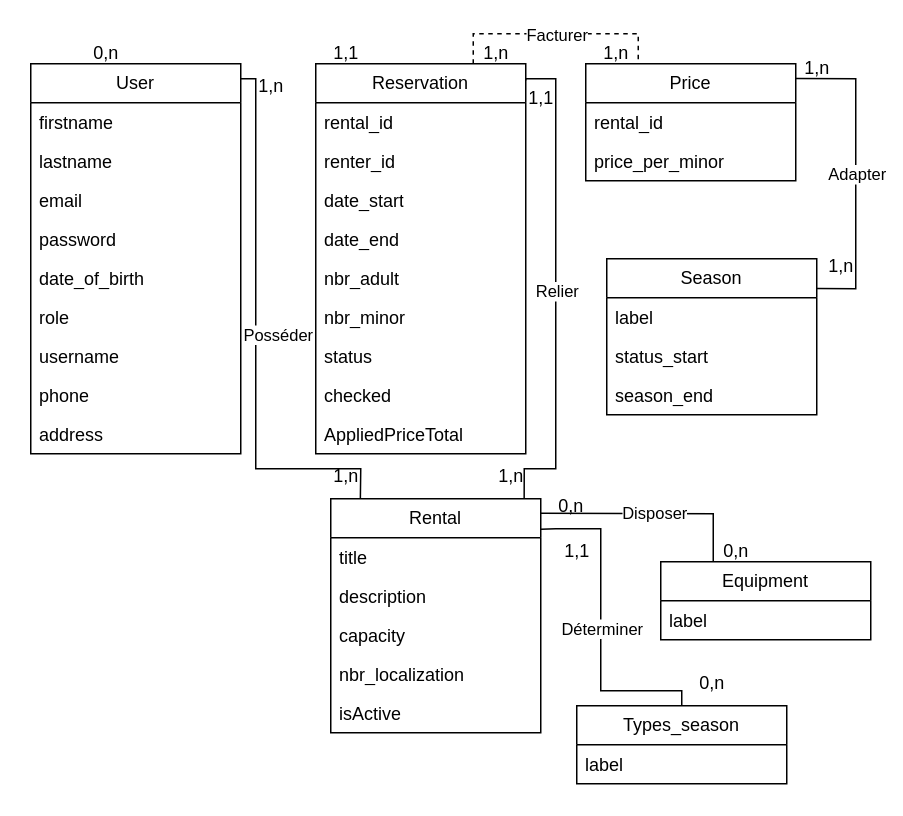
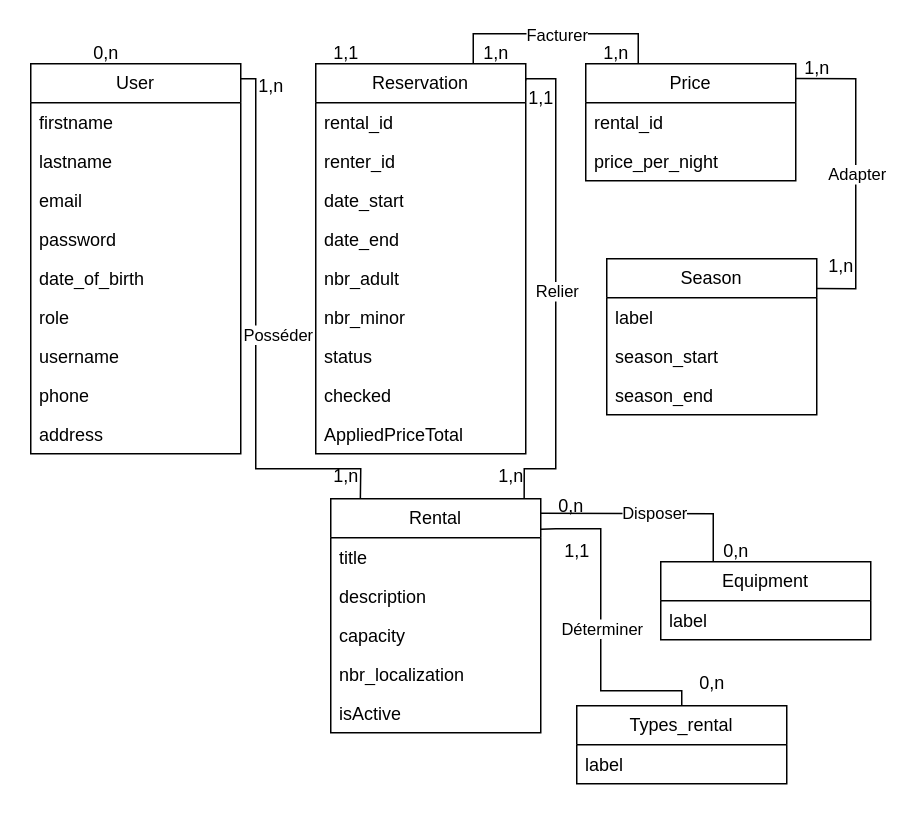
  <mxCell id="0" />
  <mxCell id="1" parent="0" />
- <mxCell id="2" value="&lt;span style=&quot;text-align: left;&quot;&gt;Types_season&lt;/span&gt;" style="swimlane;fontStyle=0;childLayout=stackLayout;horizontal=1;startSize=26;fillColor=none;horizontalStack=0;resizeParent=1;resizeParentMax=0;resizeLast=0;collapsible=1;marginBottom=0;whiteSpace=wrap;html=1;" parent="1" vertex="1"><mxGeometry x="384" y="470" width="140" height="52" as="geometry" /></mxCell>
+ <mxCell id="2" value="&lt;span style=&quot;text-align: left;&quot;&gt;Types_rental&lt;/span&gt;" style="swimlane;fontStyle=0;childLayout=stackLayout;horizontal=1;startSize=26;fillColor=none;horizontalStack=0;resizeParent=1;resizeParentMax=0;resizeLast=0;collapsible=1;marginBottom=0;whiteSpace=wrap;html=1;" parent="1" vertex="1"><mxGeometry x="384" y="470" width="140" height="52" as="geometry" /></mxCell>
  <mxCell id="3" value="label" style="text;strokeColor=none;fillColor=none;align=left;verticalAlign=top;spacingLeft=4;spacingRight=4;overflow=hidden;rotatable=0;points=[[0,0.5],[1,0.5]];portConstraint=eastwest;whiteSpace=wrap;html=1;" parent="2" vertex="1"><mxGeometry y="26" width="140" height="26" as="geometry" /></mxCell>
  <mxCell id="4" value="&lt;span style=&quot;text-align: left;&quot;&gt;Rental&lt;/span&gt;" style="swimlane;fontStyle=0;childLayout=stackLayout;horizontal=1;startSize=26;fillColor=none;horizontalStack=0;resizeParent=1;resizeParentMax=0;resizeLast=0;collapsible=1;marginBottom=0;whiteSpace=wrap;html=1;" parent="1" vertex="1"><mxGeometry x="220" y="332" width="140" height="156" as="geometry" /></mxCell>
  <mxCell id="5" value="title" style="text;strokeColor=none;fillColor=none;align=left;verticalAlign=top;spacingLeft=4;spacingRight=4;overflow=hidden;rotatable=0;points=[[0,0.5],[1,0.5]];portConstraint=eastwest;whiteSpace=wrap;html=1;" parent="4" vertex="1"><mxGeometry y="26" width="140" height="26" as="geometry" /></mxCell>
  <mxCell id="6" value="description" style="text;strokeColor=none;fillColor=none;align=left;verticalAlign=top;spacingLeft=4;spacingRight=4;overflow=hidden;rotatable=0;points=[[0,0.5],[1,0.5]];portConstraint=eastwest;whiteSpace=wrap;html=1;" parent="4" vertex="1"><mxGeometry y="52" width="140" height="26" as="geometry" /></mxCell>
  <mxCell id="7" value="capacity" style="text;strokeColor=none;fillColor=none;align=left;verticalAlign=top;spacingLeft=4;spacingRight=4;overflow=hidden;rotatable=0;points=[[0,0.5],[1,0.5]];portConstraint=eastwest;whiteSpace=wrap;html=1;" parent="4" vertex="1"><mxGeometry y="78" width="140" height="26" as="geometry" /></mxCell>
  <mxCell id="8" value="nbr_localization" style="text;strokeColor=none;fillColor=none;align=left;verticalAlign=top;spacingLeft=4;spacingRight=4;overflow=hidden;rotatable=0;points=[[0,0.5],[1,0.5]];portConstraint=eastwest;whiteSpace=wrap;html=1;" parent="4" vertex="1"><mxGeometry y="104" width="140" height="26" as="geometry" /></mxCell>
  <mxCell id="9" value="isActive" style="text;strokeColor=none;fillColor=none;align=left;verticalAlign=top;spacingLeft=4;spacingRight=4;overflow=hidden;rotatable=0;points=[[0,0.5],[1,0.5]];portConstraint=eastwest;whiteSpace=wrap;html=1;" parent="4" vertex="1"><mxGeometry y="130" width="140" height="26" as="geometry" /></mxCell>
  <mxCell id="10" value="&lt;span style=&quot;text-align: left;&quot;&gt;Price&lt;/span&gt;" style="swimlane;fontStyle=0;childLayout=stackLayout;horizontal=1;startSize=26;fillColor=none;horizontalStack=0;resizeParent=1;resizeParentMax=0;resizeLast=0;collapsible=1;marginBottom=0;whiteSpace=wrap;html=1;" parent="1" vertex="1"><mxGeometry x="390" y="42" width="140" height="78" as="geometry" /></mxCell>
  <mxCell id="11" value="rental_id" style="text;strokeColor=none;fillColor=none;align=left;verticalAlign=top;spacingLeft=4;spacingRight=4;overflow=hidden;rotatable=0;points=[[0,0.5],[1,0.5]];portConstraint=eastwest;whiteSpace=wrap;html=1;" parent="10" vertex="1"><mxGeometry y="26" width="140" height="26" as="geometry" /></mxCell>
- <mxCell id="12" value="price_per_minor" style="text;strokeColor=none;fillColor=none;align=left;verticalAlign=top;spacingLeft=4;spacingRight=4;overflow=hidden;rotatable=0;points=[[0,0.5],[1,0.5]];portConstraint=eastwest;whiteSpace=wrap;html=1;" parent="10" vertex="1"><mxGeometry y="52" width="140" height="26" as="geometry" /></mxCell>
+ <mxCell id="12" value="price_per_night" style="text;strokeColor=none;fillColor=none;align=left;verticalAlign=top;spacingLeft=4;spacingRight=4;overflow=hidden;rotatable=0;points=[[0,0.5],[1,0.5]];portConstraint=eastwest;whiteSpace=wrap;html=1;" parent="10" vertex="1"><mxGeometry y="52" width="140" height="26" as="geometry" /></mxCell>
  <mxCell id="13" value="&lt;span style=&quot;text-align: left;&quot;&gt;User&lt;/span&gt;" style="swimlane;fontStyle=0;childLayout=stackLayout;horizontal=1;startSize=26;fillColor=none;horizontalStack=0;resizeParent=1;resizeParentMax=0;resizeLast=0;collapsible=1;marginBottom=0;whiteSpace=wrap;html=1;" parent="1" vertex="1"><mxGeometry x="20" y="42" width="140" height="260" as="geometry" /></mxCell>
  <mxCell id="14" value="firstname" style="text;strokeColor=none;fillColor=none;align=left;verticalAlign=top;spacingLeft=4;spacingRight=4;overflow=hidden;rotatable=0;points=[[0,0.5],[1,0.5]];portConstraint=eastwest;whiteSpace=wrap;html=1;" parent="13" vertex="1"><mxGeometry y="26" width="140" height="26" as="geometry" /></mxCell>
  <mxCell id="15" value="lastname" style="text;strokeColor=none;fillColor=none;align=left;verticalAlign=top;spacingLeft=4;spacingRight=4;overflow=hidden;rotatable=0;points=[[0,0.5],[1,0.5]];portConstraint=eastwest;whiteSpace=wrap;html=1;" parent="13" vertex="1"><mxGeometry y="52" width="140" height="26" as="geometry" /></mxCell>
  <mxCell id="16" value="email" style="text;strokeColor=none;fillColor=none;align=left;verticalAlign=top;spacingLeft=4;spacingRight=4;overflow=hidden;rotatable=0;points=[[0,0.5],[1,0.5]];portConstraint=eastwest;whiteSpace=wrap;html=1;" parent="13" vertex="1"><mxGeometry y="78" width="140" height="26" as="geometry" /></mxCell>
  <mxCell id="17" value="password" style="text;strokeColor=none;fillColor=none;align=left;verticalAlign=top;spacingLeft=4;spacingRight=4;overflow=hidden;rotatable=0;points=[[0,0.5],[1,0.5]];portConstraint=eastwest;whiteSpace=wrap;html=1;" parent="13" vertex="1"><mxGeometry y="104" width="140" height="26" as="geometry" /></mxCell>
  <mxCell id="18" value="date_of_birth" style="text;strokeColor=none;fillColor=none;align=left;verticalAlign=top;spacingLeft=4;spacingRight=4;overflow=hidden;rotatable=0;points=[[0,0.5],[1,0.5]];portConstraint=eastwest;whiteSpace=wrap;html=1;" parent="13" vertex="1"><mxGeometry y="130" width="140" height="26" as="geometry" /></mxCell>
  <mxCell id="19" value="role" style="text;strokeColor=none;fillColor=none;align=left;verticalAlign=top;spacingLeft=4;spacingRight=4;overflow=hidden;rotatable=0;points=[[0,0.5],[1,0.5]];portConstraint=eastwest;whiteSpace=wrap;html=1;" parent="13" vertex="1"><mxGeometry y="156" width="140" height="26" as="geometry" /></mxCell>
  <mxCell id="20" value="username" style="text;strokeColor=none;fillColor=none;align=left;verticalAlign=top;spacingLeft=4;spacingRight=4;overflow=hidden;rotatable=0;points=[[0,0.5],[1,0.5]];portConstraint=eastwest;whiteSpace=wrap;html=1;" parent="13" vertex="1"><mxGeometry y="182" width="140" height="26" as="geometry" /></mxCell>
  <mxCell id="21" value="phone" style="text;strokeColor=none;fillColor=none;align=left;verticalAlign=top;spacingLeft=4;spacingRight=4;overflow=hidden;rotatable=0;points=[[0,0.5],[1,0.5]];portConstraint=eastwest;whiteSpace=wrap;html=1;" parent="13" vertex="1"><mxGeometry y="208" width="140" height="26" as="geometry" /></mxCell>
  <mxCell id="22" value="address" style="text;strokeColor=none;fillColor=none;align=left;verticalAlign=top;spacingLeft=4;spacingRight=4;overflow=hidden;rotatable=0;points=[[0,0.5],[1,0.5]];portConstraint=eastwest;whiteSpace=wrap;html=1;" parent="13" vertex="1"><mxGeometry y="234" width="140" height="26" as="geometry" /></mxCell>
  <mxCell id="23" value="&lt;span style=&quot;text-align: left;&quot;&gt;Reservation&lt;/span&gt;" style="swimlane;fontStyle=0;childLayout=stackLayout;horizontal=1;startSize=26;fillColor=none;horizontalStack=0;resizeParent=1;resizeParentMax=0;resizeLast=0;collapsible=1;marginBottom=0;whiteSpace=wrap;html=1;" parent="1" vertex="1"><mxGeometry x="210" y="42" width="140" height="260" as="geometry" /></mxCell>
  <mxCell id="24" value="rental_id" style="text;strokeColor=none;fillColor=none;align=left;verticalAlign=top;spacingLeft=4;spacingRight=4;overflow=hidden;rotatable=0;points=[[0,0.5],[1,0.5]];portConstraint=eastwest;whiteSpace=wrap;html=1;" parent="23" vertex="1"><mxGeometry y="26" width="140" height="26" as="geometry" /></mxCell>
  <mxCell id="25" value="renter_id" style="text;strokeColor=none;fillColor=none;align=left;verticalAlign=top;spacingLeft=4;spacingRight=4;overflow=hidden;rotatable=0;points=[[0,0.5],[1,0.5]];portConstraint=eastwest;whiteSpace=wrap;html=1;" parent="23" vertex="1"><mxGeometry y="52" width="140" height="26" as="geometry" /></mxCell>
  <mxCell id="26" value="date_start" style="text;strokeColor=none;fillColor=none;align=left;verticalAlign=top;spacingLeft=4;spacingRight=4;overflow=hidden;rotatable=0;points=[[0,0.5],[1,0.5]];portConstraint=eastwest;whiteSpace=wrap;html=1;" parent="23" vertex="1"><mxGeometry y="78" width="140" height="26" as="geometry" /></mxCell>
  <mxCell id="27" value="date_end" style="text;strokeColor=none;fillColor=none;align=left;verticalAlign=top;spacingLeft=4;spacingRight=4;overflow=hidden;rotatable=0;points=[[0,0.5],[1,0.5]];portConstraint=eastwest;whiteSpace=wrap;html=1;" parent="23" vertex="1"><mxGeometry y="104" width="140" height="26" as="geometry" /></mxCell>
  <mxCell id="28" value="nbr_adult" style="text;strokeColor=none;fillColor=none;align=left;verticalAlign=top;spacingLeft=4;spacingRight=4;overflow=hidden;rotatable=0;points=[[0,0.5],[1,0.5]];portConstraint=eastwest;whiteSpace=wrap;html=1;" parent="23" vertex="1"><mxGeometry y="130" width="140" height="26" as="geometry" /></mxCell>
  <mxCell id="29" value="nbr_minor" style="text;strokeColor=none;fillColor=none;align=left;verticalAlign=top;spacingLeft=4;spacingRight=4;overflow=hidden;rotatable=0;points=[[0,0.5],[1,0.5]];portConstraint=eastwest;whiteSpace=wrap;html=1;" parent="23" vertex="1"><mxGeometry y="156" width="140" height="26" as="geometry" /></mxCell>
  <mxCell id="30" value="status" style="text;strokeColor=none;fillColor=none;align=left;verticalAlign=top;spacingLeft=4;spacingRight=4;overflow=hidden;rotatable=0;points=[[0,0.5],[1,0.5]];portConstraint=eastwest;whiteSpace=wrap;html=1;" parent="23" vertex="1"><mxGeometry y="182" width="140" height="26" as="geometry" /></mxCell>
  <mxCell id="31" value="checked" style="text;strokeColor=none;fillColor=none;align=left;verticalAlign=top;spacingLeft=4;spacingRight=4;overflow=hidden;rotatable=0;points=[[0,0.5],[1,0.5]];portConstraint=eastwest;whiteSpace=wrap;html=1;" parent="23" vertex="1"><mxGeometry y="208" width="140" height="26" as="geometry" /></mxCell>
  <mxCell id="32" value="AppliedPriceTotal" style="text;strokeColor=none;fillColor=none;align=left;verticalAlign=top;spacingLeft=4;spacingRight=4;overflow=hidden;rotatable=0;points=[[0,0.5],[1,0.5]];portConstraint=eastwest;whiteSpace=wrap;html=1;" parent="23" vertex="1"><mxGeometry y="234" width="140" height="26" as="geometry" /></mxCell>
  <mxCell id="33" value="&lt;span style=&quot;text-align: left;&quot;&gt;Season&lt;/span&gt;" style="swimlane;fontStyle=0;childLayout=stackLayout;horizontal=1;startSize=26;fillColor=none;horizontalStack=0;resizeParent=1;resizeParentMax=0;resizeLast=0;collapsible=1;marginBottom=0;whiteSpace=wrap;html=1;" parent="1" vertex="1"><mxGeometry x="404" y="172" width="140" height="104" as="geometry" /></mxCell>
  <mxCell id="34" value="label" style="text;strokeColor=none;fillColor=none;align=left;verticalAlign=top;spacingLeft=4;spacingRight=4;overflow=hidden;rotatable=0;points=[[0,0.5],[1,0.5]];portConstraint=eastwest;whiteSpace=wrap;html=1;" parent="33" vertex="1"><mxGeometry y="26" width="140" height="26" as="geometry" /></mxCell>
- <mxCell id="35" value="status_start" style="text;strokeColor=none;fillColor=none;align=left;verticalAlign=top;spacingLeft=4;spacingRight=4;overflow=hidden;rotatable=0;points=[[0,0.5],[1,0.5]];portConstraint=eastwest;whiteSpace=wrap;html=1;" parent="33" vertex="1"><mxGeometry y="52" width="140" height="26" as="geometry" /></mxCell>
+ <mxCell id="35" value="season_start" style="text;strokeColor=none;fillColor=none;align=left;verticalAlign=top;spacingLeft=4;spacingRight=4;overflow=hidden;rotatable=0;points=[[0,0.5],[1,0.5]];portConstraint=eastwest;whiteSpace=wrap;html=1;" parent="33" vertex="1"><mxGeometry y="52" width="140" height="26" as="geometry" /></mxCell>
  <mxCell id="36" value="season_end" style="text;strokeColor=none;fillColor=none;align=left;verticalAlign=top;spacingLeft=4;spacingRight=4;overflow=hidden;rotatable=0;points=[[0,0.5],[1,0.5]];portConstraint=eastwest;whiteSpace=wrap;html=1;" parent="33" vertex="1"><mxGeometry y="78" width="140" height="26" as="geometry" /></mxCell>
  <mxCell id="37" value="&lt;span style=&quot;text-align: left;&quot;&gt;Equipment&lt;/span&gt;" style="swimlane;fontStyle=0;childLayout=stackLayout;horizontal=1;startSize=26;fillColor=none;horizontalStack=0;resizeParent=1;resizeParentMax=0;resizeLast=0;collapsible=1;marginBottom=0;whiteSpace=wrap;html=1;" parent="1" vertex="1"><mxGeometry x="440" y="374" width="140" height="52" as="geometry" /></mxCell>
  <mxCell id="38" value="label" style="text;strokeColor=none;fillColor=none;align=left;verticalAlign=top;spacingLeft=4;spacingRight=4;overflow=hidden;rotatable=0;points=[[0,0.5],[1,0.5]];portConstraint=eastwest;whiteSpace=wrap;html=1;" parent="37" vertex="1"><mxGeometry y="26" width="140" height="26" as="geometry" /></mxCell>
  <mxCell id="39" value="" style="endArrow=none;html=1;rounded=0;endFill=0;entryX=1.001;entryY=0.13;entryDx=0;entryDy=0;exitX=0.5;exitY=0;exitDx=0;exitDy=0;entryPerimeter=0;" parent="1" source="2" target="4" edge="1"><mxGeometry relative="1" as="geometry"><mxPoint x="49.5" y="270" as="sourcePoint" /><mxPoint x="360" y="475" as="targetPoint" /><Array as="points"><mxPoint x="454" y="460" /><mxPoint x="400" y="460" /><mxPoint x="400" y="352" /><mxPoint x="370" y="352" /></Array></mxGeometry></mxCell>
  <mxCell id="40" value="Déterminer" style="edgeLabel;resizable=0;html=1;;align=center;verticalAlign=middle;" parent="39" connectable="0" vertex="1"><mxGeometry relative="1" as="geometry" /></mxCell>
  <mxCell id="41" value="" style="endArrow=none;html=1;rounded=0;endFill=0;entryX=1.001;entryY=0.191;entryDx=0;entryDy=0;exitX=1.001;exitY=0.126;exitDx=0;exitDy=0;exitPerimeter=0;entryPerimeter=0;" parent="1" source="10" target="33" edge="1"><mxGeometry relative="1" as="geometry"><mxPoint x="560" y="156" as="sourcePoint" /><mxPoint x="635" y="156" as="targetPoint" /><Array as="points"><mxPoint x="570" y="52" /><mxPoint x="570" y="192" /></Array></mxGeometry></mxCell>
  <mxCell id="42" value="Adapter" style="edgeLabel;resizable=0;html=1;;align=center;verticalAlign=middle;" parent="41" connectable="0" vertex="1"><mxGeometry relative="1" as="geometry" /></mxCell>
- <mxCell id="43" value="" style="endArrow=none;html=1;rounded=0;endFill=0;entryX=0.25;entryY=0;entryDx=0;entryDy=0;exitX=0.75;exitY=0;exitDx=0;exitDy=0;dashed=1;" parent="1" source="23" target="10" edge="1"><mxGeometry relative="1" as="geometry"><mxPoint x="344" y="26" as="sourcePoint" /><mxPoint x="358" y="162" as="targetPoint" /><Array as="points"><mxPoint x="315" y="22" /><mxPoint x="425" y="22" /></Array></mxGeometry></mxCell>
+ <mxCell id="43" value="" style="endArrow=none;html=1;rounded=0;endFill=0;entryX=0.25;entryY=0;entryDx=0;entryDy=0;exitX=0.75;exitY=0;exitDx=0;exitDy=0;" parent="1" source="23" target="10" edge="1"><mxGeometry relative="1" as="geometry"><mxPoint x="344" y="26" as="sourcePoint" /><mxPoint x="358" y="162" as="targetPoint" /><Array as="points"><mxPoint x="315" y="22" /><mxPoint x="425" y="22" /></Array></mxGeometry></mxCell>
  <mxCell id="44" value="Facturer" style="edgeLabel;resizable=0;html=1;;align=center;verticalAlign=middle;" parent="43" connectable="0" vertex="1"><mxGeometry relative="1" as="geometry" /></mxCell>
  <mxCell id="45" value="" style="endArrow=none;html=1;rounded=0;endFill=0;entryX=0.141;entryY=-0.001;entryDx=0;entryDy=0;entryPerimeter=0;" parent="1" target="4" edge="1"><mxGeometry relative="1" as="geometry"><mxPoint x="160" y="52" as="sourcePoint" /><mxPoint x="174" y="398" as="targetPoint" /><Array as="points"><mxPoint x="170" y="52" /><mxPoint x="170" y="312" /><mxPoint x="240" y="312" /></Array></mxGeometry></mxCell>
  <mxCell id="46" value="Posséder" style="edgeLabel;resizable=0;html=1;;align=center;verticalAlign=middle;" parent="45" connectable="0" vertex="1"><mxGeometry relative="1" as="geometry"><mxPoint x="14" as="offset" /></mxGeometry></mxCell>
  <mxCell id="47" value="" style="endArrow=none;html=1;rounded=0;endFill=0;entryX=0.921;entryY=-0.003;entryDx=0;entryDy=0;entryPerimeter=0;exitX=1;exitY=0.043;exitDx=0;exitDy=0;exitPerimeter=0;" parent="1" source="23" target="4" edge="1"><mxGeometry relative="1" as="geometry"><mxPoint x="350" y="52" as="sourcePoint" /><mxPoint x="350" y="314" as="targetPoint" /><Array as="points"><mxPoint x="350" y="52" /><mxPoint x="370" y="52" /><mxPoint x="370" y="182" /><mxPoint x="370" y="312" /><mxPoint x="349" y="312" /></Array></mxGeometry></mxCell>
  <mxCell id="48" value="Relier" style="edgeLabel;resizable=0;html=1;;align=center;verticalAlign=middle;" parent="47" connectable="0" vertex="1"><mxGeometry relative="1" as="geometry"><mxPoint y="2" as="offset" /></mxGeometry></mxCell>
  <mxCell id="49" value="" style="endArrow=none;html=1;rounded=0;endFill=0;entryX=0.25;entryY=0;entryDx=0;entryDy=0;exitX=0.997;exitY=0.062;exitDx=0;exitDy=0;exitPerimeter=0;" parent="1" source="4" target="37" edge="1"><mxGeometry relative="1" as="geometry"><mxPoint x="360" y="340" as="sourcePoint" /><mxPoint x="440" y="392" as="targetPoint" /><Array as="points"><mxPoint x="475" y="342" /></Array></mxGeometry></mxCell>
  <mxCell id="50" value="Disposer" style="edgeLabel;resizable=0;html=1;;align=center;verticalAlign=middle;" parent="49" connectable="0" vertex="1"><mxGeometry relative="1" as="geometry"><mxPoint x="2" as="offset" /></mxGeometry></mxCell>
  <mxCell id="51" value="0,n" style="text;html=1;align=center;verticalAlign=middle;resizable=0;points=[];autosize=1;strokeColor=none;fillColor=none;" parent="1" vertex="1"><mxGeometry x="50" y="20" width="40" height="30" as="geometry" /></mxCell>
  <mxCell id="52" value="1,1" style="text;html=1;align=center;verticalAlign=middle;resizable=0;points=[];autosize=1;strokeColor=none;fillColor=none;" parent="1" vertex="1"><mxGeometry x="210" y="20" width="40" height="30" as="geometry" /></mxCell>
  <mxCell id="53" value="1,n" style="text;html=1;align=center;verticalAlign=middle;resizable=0;points=[];autosize=1;strokeColor=none;fillColor=none;" parent="1" vertex="1"><mxGeometry x="310" y="20" width="40" height="30" as="geometry" /></mxCell>
  <mxCell id="54" value="1,n" style="text;html=1;align=center;verticalAlign=middle;resizable=0;points=[];autosize=1;strokeColor=none;fillColor=none;" parent="1" vertex="1"><mxGeometry x="390" y="20" width="40" height="30" as="geometry" /></mxCell>
  <mxCell id="55" value="1,n" style="text;html=1;align=center;verticalAlign=middle;resizable=0;points=[];autosize=1;strokeColor=none;fillColor=none;" parent="1" vertex="1"><mxGeometry x="524" y="30" width="40" height="30" as="geometry" /></mxCell>
  <mxCell id="56" value="1,n" style="text;html=1;align=center;verticalAlign=middle;resizable=0;points=[];autosize=1;strokeColor=none;fillColor=none;" parent="1" vertex="1"><mxGeometry x="540" y="162" width="40" height="30" as="geometry" /></mxCell>
  <mxCell id="57" value="1,1" style="text;html=1;align=center;verticalAlign=middle;resizable=0;points=[];autosize=1;strokeColor=none;fillColor=none;" parent="1" vertex="1"><mxGeometry x="340" y="50" width="40" height="30" as="geometry" /></mxCell>
  <mxCell id="58" value="1,n" style="text;html=1;align=center;verticalAlign=middle;resizable=0;points=[];autosize=1;strokeColor=none;fillColor=none;" parent="1" vertex="1"><mxGeometry x="320" y="302" width="40" height="30" as="geometry" /></mxCell>
  <mxCell id="59" value="1,n" style="text;html=1;align=center;verticalAlign=middle;resizable=0;points=[];autosize=1;strokeColor=none;fillColor=none;" parent="1" vertex="1"><mxGeometry x="160" y="42" width="40" height="30" as="geometry" /></mxCell>
  <mxCell id="60" value="1,n" style="text;html=1;align=center;verticalAlign=middle;resizable=0;points=[];autosize=1;strokeColor=none;fillColor=none;" parent="1" vertex="1"><mxGeometry x="210" y="302" width="40" height="30" as="geometry" /></mxCell>
  <mxCell id="61" value="0,n" style="text;html=1;align=center;verticalAlign=middle;resizable=0;points=[];autosize=1;strokeColor=none;fillColor=none;" parent="1" vertex="1"><mxGeometry x="360" y="322" width="40" height="30" as="geometry" /></mxCell>
  <mxCell id="62" value="0,n" style="text;html=1;align=center;verticalAlign=middle;resizable=0;points=[];autosize=1;strokeColor=none;fillColor=none;" parent="1" vertex="1"><mxGeometry x="470" y="352" width="40" height="30" as="geometry" /></mxCell>
  <mxCell id="63" value="1,1" style="text;html=1;align=center;verticalAlign=middle;resizable=0;points=[];autosize=1;strokeColor=none;fillColor=none;" parent="1" vertex="1"><mxGeometry x="364" y="352" width="40" height="30" as="geometry" /></mxCell>
  <mxCell id="64" value="0,n" style="text;html=1;align=center;verticalAlign=middle;resizable=0;points=[];autosize=1;strokeColor=none;fillColor=none;" parent="1" vertex="1"><mxGeometry x="454" y="440" width="40" height="30" as="geometry" /></mxCell>
